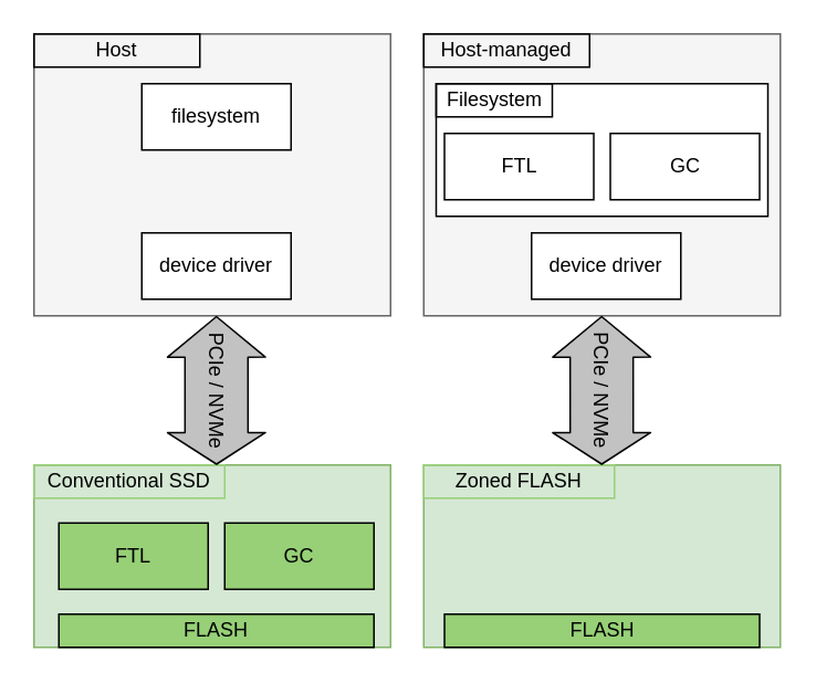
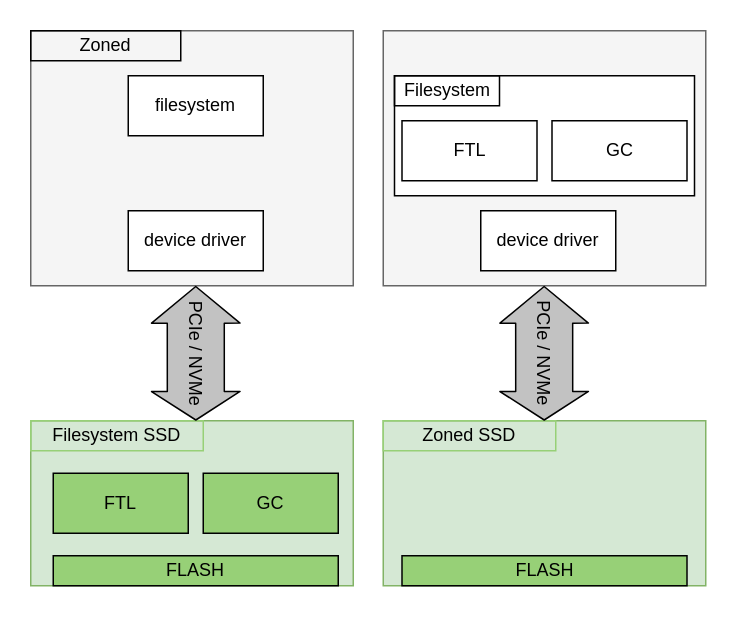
  <mxCell id="0" />
  <mxCell id="1" parent="0" />
  <mxCell id="2" value="" style="rounded=0;whiteSpace=wrap;html=1;fillColor=#f5f5f5;strokeColor=#666666;fontColor=#333333;" vertex="1" parent="1"><mxGeometry x="255" y="20" width="215" height="170" as="geometry" /></mxCell>
  <mxCell id="3" value="" style="rounded=0;whiteSpace=wrap;html=1;fillColor=#f5f5f5;strokeColor=#666666;fontColor=#333333;" vertex="1" parent="1"><mxGeometry x="20" y="20" width="215" height="170" as="geometry" /></mxCell>
  <mxCell id="4" value="" style="rounded=0;whiteSpace=wrap;html=1;fillColor=#d5e8d4;strokeColor=#82b366;" vertex="1" parent="1"><mxGeometry x="20" y="280" width="215" height="110" as="geometry" /></mxCell>
- <mxCell id="5" value="Host" style="text;html=1;fillColor=none;align=center;verticalAlign=middle;whiteSpace=wrap;rounded=0;strokeColor=#000000;" vertex="1" parent="1"><mxGeometry x="20" y="20" width="100" height="20" as="geometry" /></mxCell>
- <mxCell id="6" value="Conventional SSD" style="text;html=1;fillColor=none;align=center;verticalAlign=middle;whiteSpace=wrap;rounded=0;strokeColor=#97D077;" vertex="1" parent="1"><mxGeometry x="20" y="280" width="115" height="20" as="geometry" /></mxCell>
+ <mxCell id="5" value="Zoned" style="text;html=1;fillColor=none;align=center;verticalAlign=middle;whiteSpace=wrap;rounded=0;strokeColor=#000000;" vertex="1" parent="1"><mxGeometry x="20" y="20" width="100" height="20" as="geometry" /></mxCell>
+ <mxCell id="6" value="Filesystem SSD" style="text;html=1;fillColor=none;align=center;verticalAlign=middle;whiteSpace=wrap;rounded=0;strokeColor=#97D077;" vertex="1" parent="1"><mxGeometry x="20" y="280" width="115" height="20" as="geometry" /></mxCell>
  <mxCell id="7" value="" style="group;fontSize=12;" vertex="1" connectable="0" parent="1"><mxGeometry x="35" y="315" width="90" height="40" as="geometry" /></mxCell>
  <mxCell id="8" value="" style="group" vertex="1" connectable="0" parent="7"><mxGeometry width="90" height="40" as="geometry" /></mxCell>
  <mxCell id="9" value="FTL" style="rounded=0;whiteSpace=wrap;html=1;fillColor=#97D077;" vertex="1" parent="8"><mxGeometry width="90" height="40" as="geometry" /></mxCell>
  <mxCell id="10" value="" style="group;fontSize=12;" vertex="1" connectable="0" parent="1"><mxGeometry x="135" y="315" width="90" height="40" as="geometry" /></mxCell>
  <mxCell id="11" value="" style="group" vertex="1" connectable="0" parent="10"><mxGeometry width="90" height="40" as="geometry" /></mxCell>
  <mxCell id="12" value="GC" style="rounded=0;whiteSpace=wrap;html=1;fillColor=#97D077;" vertex="1" parent="11"><mxGeometry width="90" height="40" as="geometry" /></mxCell>
  <mxCell id="13" value="device driver" style="rounded=0;whiteSpace=wrap;html=1;" vertex="1" parent="1"><mxGeometry x="85" y="140" width="90" height="40" as="geometry" /></mxCell>
  <mxCell id="14" value="filesystem" style="rounded=0;whiteSpace=wrap;html=1;" vertex="1" parent="1"><mxGeometry x="85" y="50" width="90" height="40" as="geometry" /></mxCell>
  <mxCell id="15" value="" style="rounded=0;whiteSpace=wrap;html=1;fillColor=#d5e8d4;strokeColor=#82b366;" vertex="1" parent="1"><mxGeometry x="255" y="280" width="215" height="110" as="geometry" /></mxCell>
- <mxCell id="16" value="Host-managed" style="text;html=1;fillColor=none;align=center;verticalAlign=middle;whiteSpace=wrap;rounded=0;strokeColor=#000000;" vertex="1" parent="1"><mxGeometry x="255" y="20" width="100" height="20" as="geometry" /></mxCell>
- <mxCell id="17" value="Zoned FLASH" style="text;html=1;fillColor=none;align=center;verticalAlign=middle;whiteSpace=wrap;rounded=0;strokeColor=#97D077;" vertex="1" parent="1"><mxGeometry x="255" y="280" width="115" height="20" as="geometry" /></mxCell>
+ <mxCell id="17" value="Zoned SSD" style="text;html=1;fillColor=none;align=center;verticalAlign=middle;whiteSpace=wrap;rounded=0;strokeColor=#97D077;" vertex="1" parent="1"><mxGeometry x="255" y="280" width="115" height="20" as="geometry" /></mxCell>
  <mxCell id="18" value="device driver" style="rounded=0;whiteSpace=wrap;html=1;" vertex="1" parent="1"><mxGeometry x="320" y="140" width="90" height="40" as="geometry" /></mxCell>
  <mxCell id="19" value="" style="rounded=0;whiteSpace=wrap;html=1;" vertex="1" parent="1"><mxGeometry x="262.5" y="50" width="200" height="80" as="geometry" /></mxCell>
  <mxCell id="20" value="" style="group;fontSize=12;" vertex="1" connectable="0" parent="1"><mxGeometry x="35" y="370" width="190" height="20" as="geometry" /></mxCell>
  <mxCell id="21" value="" style="group" vertex="1" connectable="0" parent="20"><mxGeometry width="190" height="20" as="geometry" /></mxCell>
  <mxCell id="22" value="FLASH" style="rounded=0;whiteSpace=wrap;html=1;fillColor=#97D077;" vertex="1" parent="21"><mxGeometry width="190" height="20" as="geometry" /></mxCell>
  <mxCell id="23" value="" style="group;fontSize=12;" vertex="1" connectable="0" parent="1"><mxGeometry x="267.5" y="370" width="190" height="20" as="geometry" /></mxCell>
  <mxCell id="24" value="" style="group" vertex="1" connectable="0" parent="23"><mxGeometry width="190" height="20" as="geometry" /></mxCell>
  <mxCell id="25" value="FLASH" style="rounded=0;whiteSpace=wrap;html=1;fillColor=#97D077;" vertex="1" parent="24"><mxGeometry width="190" height="20" as="geometry" /></mxCell>
  <mxCell id="26" value="Filesystem" style="text;html=1;fillColor=none;align=center;verticalAlign=middle;whiteSpace=wrap;rounded=0;strokeColor=#000000;" vertex="1" parent="1"><mxGeometry x="262.5" y="50" width="70" height="20" as="geometry" /></mxCell>
  <mxCell id="27" value="FTL" style="rounded=0;whiteSpace=wrap;html=1;" vertex="1" parent="1"><mxGeometry x="267.5" y="80" width="90" height="40" as="geometry" /></mxCell>
  <mxCell id="28" value="GC" style="rounded=0;whiteSpace=wrap;html=1;" vertex="1" parent="1"><mxGeometry x="367.5" y="80" width="90" height="40" as="geometry" /></mxCell>
  <mxCell id="29" value="" style="shape=flexArrow;endArrow=classic;html=1;width=38;endSize=7.811;startArrow=block;fillColor=#C2C2C2;exitX=0.957;exitY=0;exitDx=0;exitDy=0;exitPerimeter=0;" edge="1" parent="1" source="6"><mxGeometry width="50" height="50" relative="1" as="geometry"><mxPoint x="129.66" y="250" as="sourcePoint" /><mxPoint x="130" y="190" as="targetPoint" /></mxGeometry></mxCell>
  <mxCell id="30" value="PCIe / NVMe" style="edgeLabel;html=1;align=center;verticalAlign=middle;resizable=0;points=[];fontSize=12;fontFamily=Helvetica;fontColor=none;labelBackgroundColor=none;rotation=90;" vertex="1" connectable="0" parent="29"><mxGeometry x="-0.12" y="-2" relative="1" as="geometry"><mxPoint x="-2" y="-6" as="offset" /></mxGeometry></mxCell>
  <mxCell id="31" value="" style="shape=flexArrow;endArrow=classic;html=1;width=38;endSize=7.811;startArrow=block;fillColor=#C2C2C2;exitX=0.957;exitY=0;exitDx=0;exitDy=0;exitPerimeter=0;" edge="1" parent="1"><mxGeometry width="50" height="50" relative="1" as="geometry"><mxPoint x="362.315" y="280" as="sourcePoint" /><mxPoint x="362.26" y="190" as="targetPoint" /></mxGeometry></mxCell>
  <mxCell id="32" value="PCIe / NVMe" style="edgeLabel;html=1;align=center;verticalAlign=middle;resizable=0;points=[];fontSize=12;fontFamily=Helvetica;fontColor=none;labelBackgroundColor=none;rotation=90;" vertex="1" connectable="0" parent="31"><mxGeometry x="-0.12" y="-2" relative="1" as="geometry"><mxPoint x="-2" y="-6" as="offset" /></mxGeometry></mxCell>
